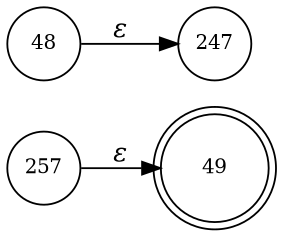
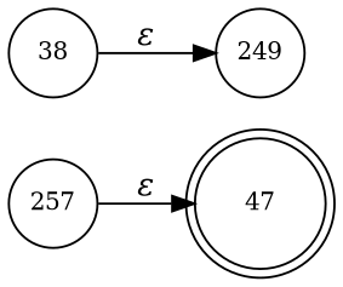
  digraph {
    rankdir=LR
    node [fixedsize=true fontsize=11 shape=circle peripheries=1]
    edge [fontname="Times-Italic"]
-   n1 [label=49 shape=doublecircle width=.6 peripheries=""]
-   n2 [label=48 width=.55]
-   n3 [label=247 width=.55]
+   n1 [label=47 shape=doublecircle width=.6 peripheries=""]
+   n2 [label=38 width=.55]
+   n3 [label=249 width=.55]
    n4 [label=257 width=.55]
    n2 -> n3 [label="&epsilon;"]
    n4 -> n1 [label="&epsilon;"]
  }
